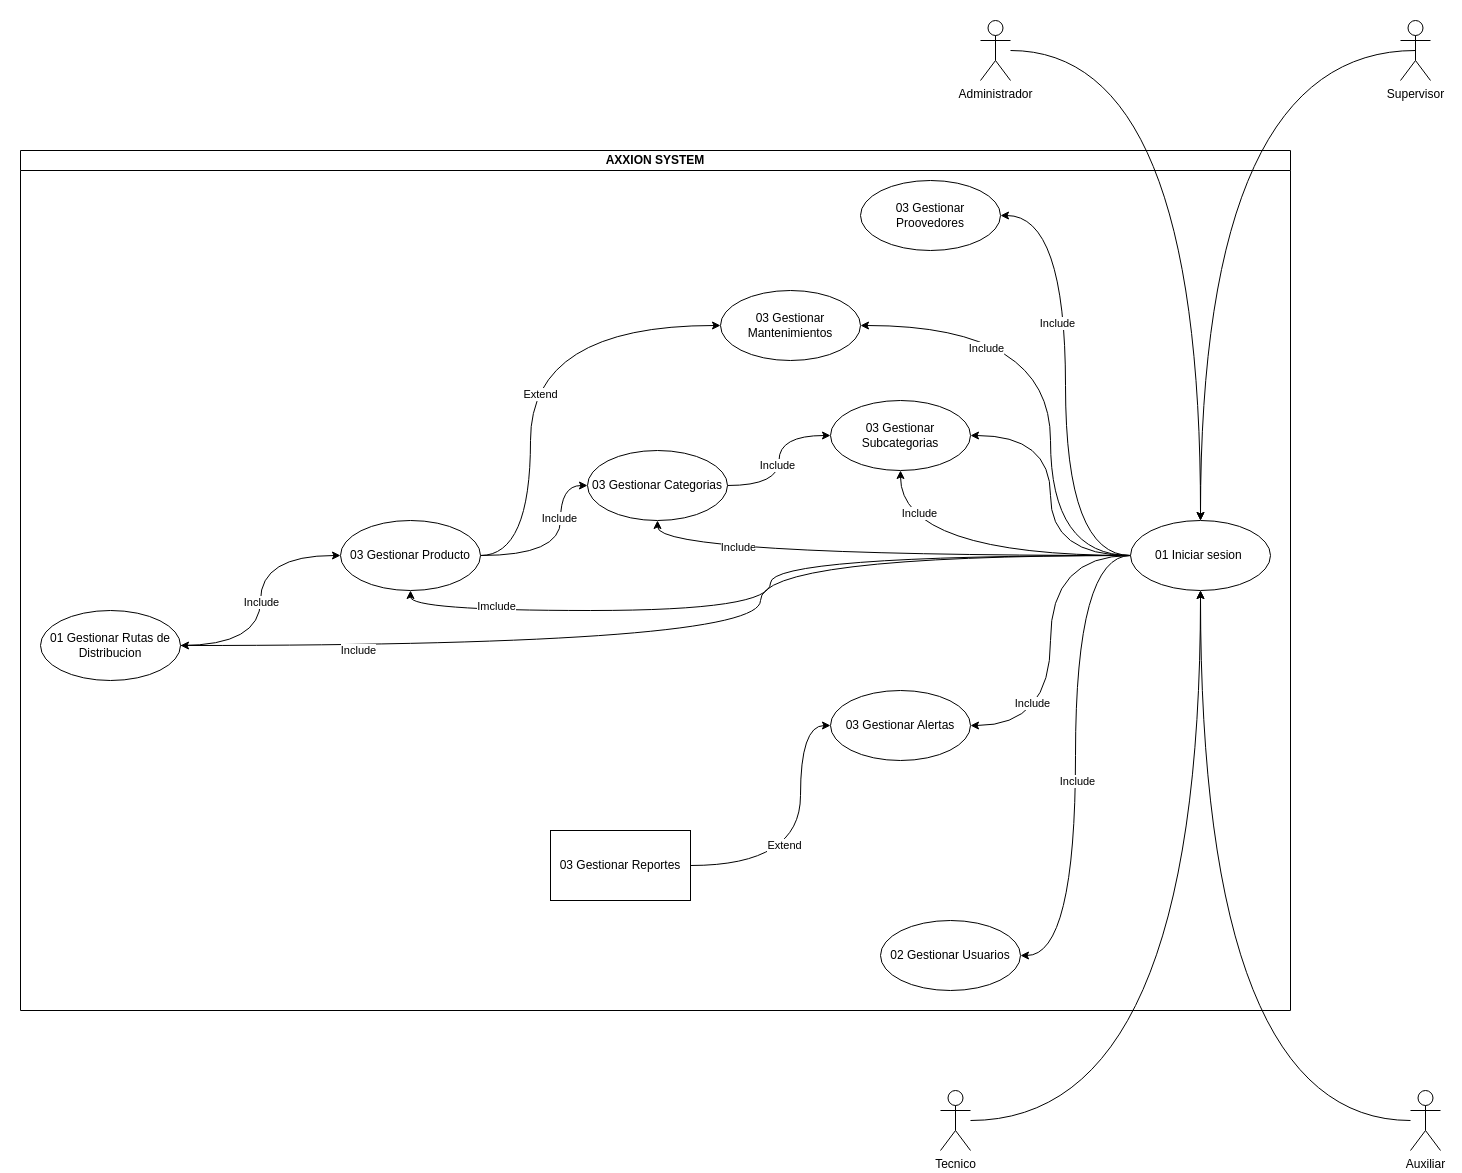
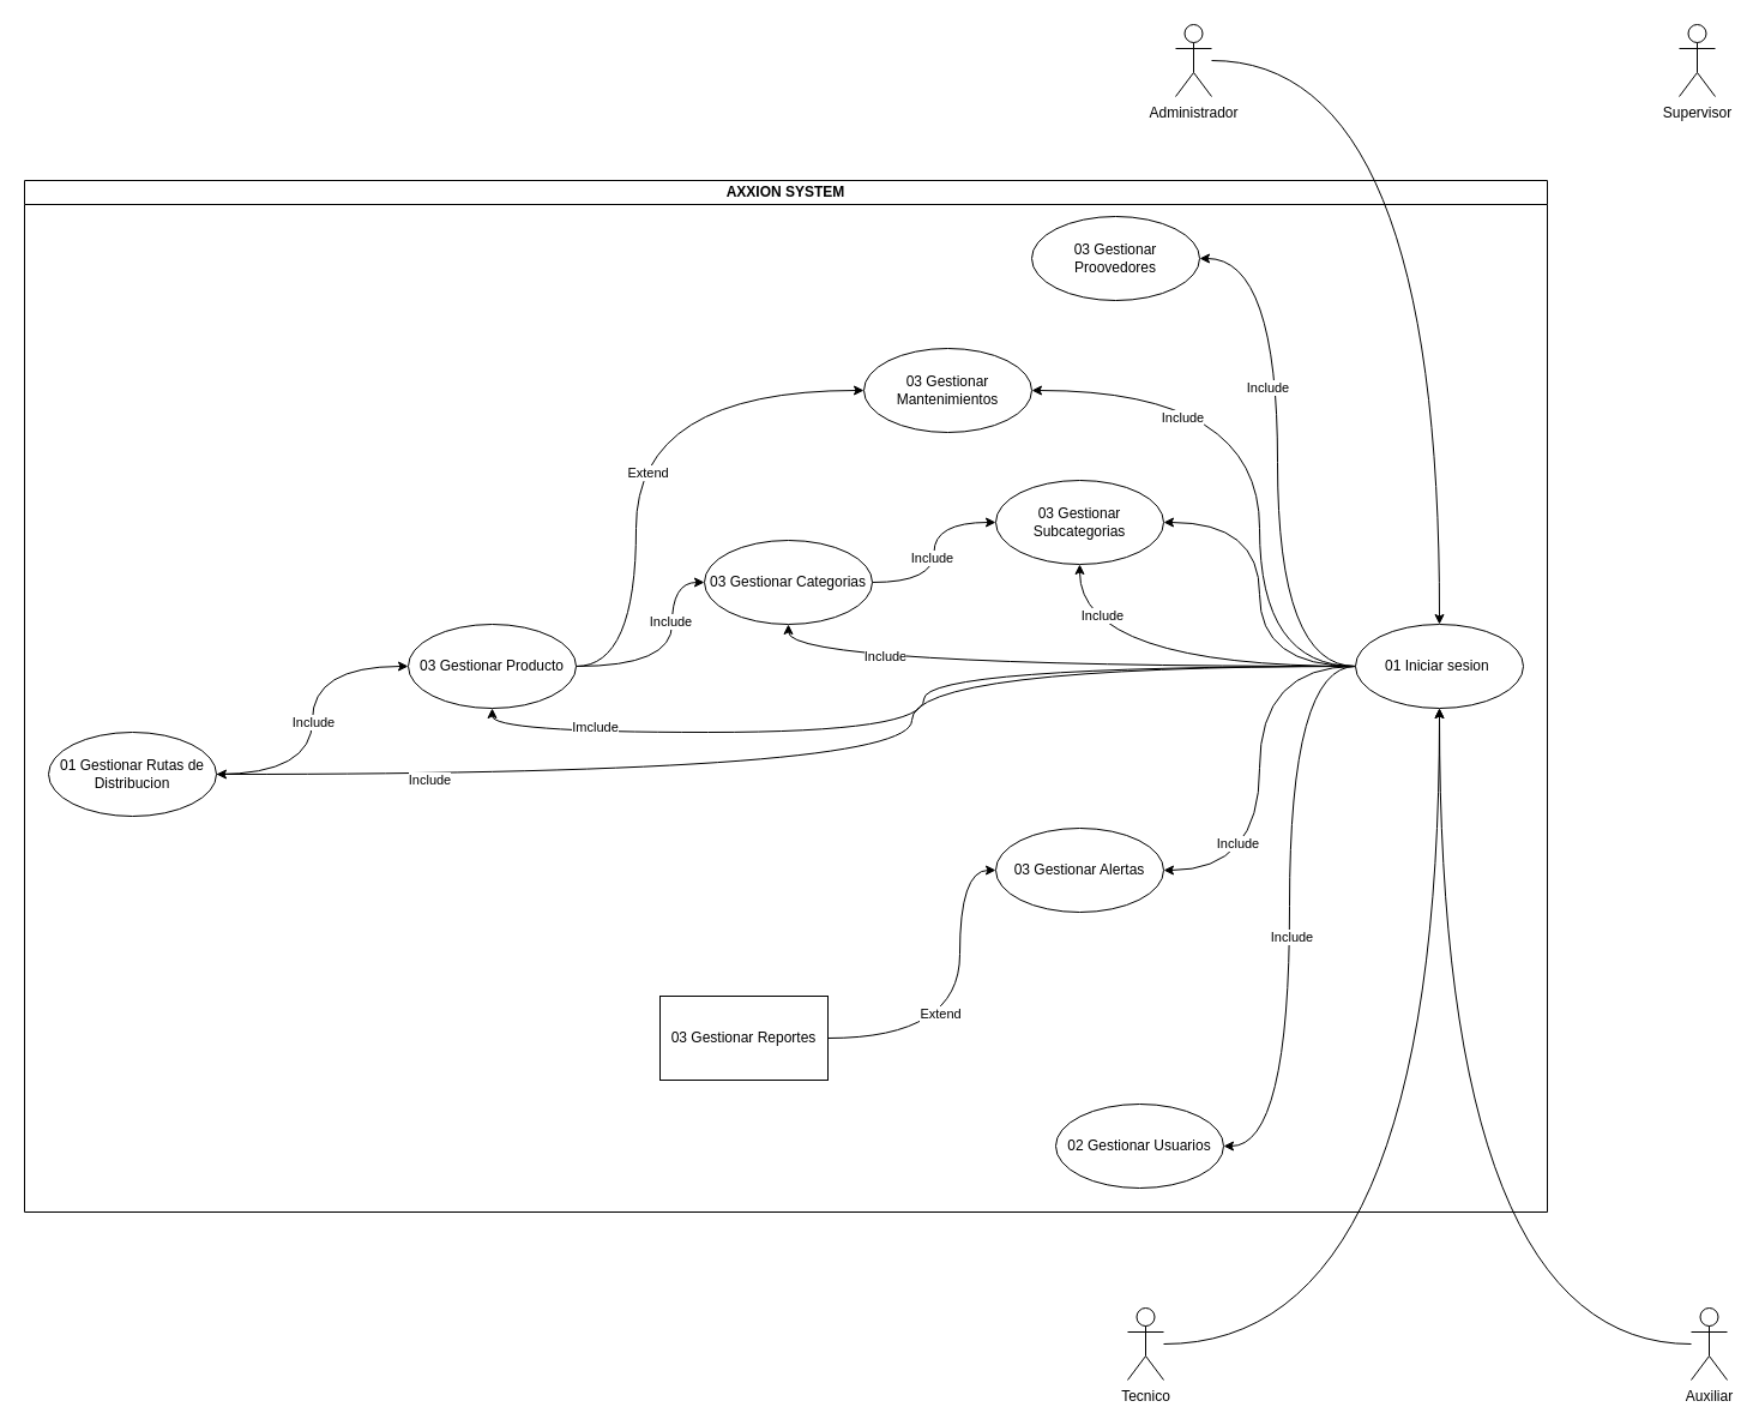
  <mxCell id="0" />
  <mxCell id="1" parent="0" />
  <mxCell id="2" value="AXXION SYSTEM" style="swimlane;whiteSpace=wrap;html=1;movable=1;resizable=1;rotatable=1;deletable=1;editable=1;locked=0;connectable=1;startSize=20;" parent="1" vertex="1"><mxGeometry x="20" y="150" width="1270" height="860" as="geometry" /></mxCell>
  <mxCell id="3" style="edgeStyle=orthogonalEdgeStyle;rounded=0;orthogonalLoop=1;jettySize=auto;html=1;entryX=1;entryY=0.5;entryDx=0;entryDy=0;curved=1;" edge="1" parent="2" source="20" target="38"><mxGeometry relative="1" as="geometry" /></mxCell>
  <mxCell id="4" value="Include" style="edgeLabel;html=1;align=center;verticalAlign=middle;resizable=0;points=[];" vertex="1" connectable="0" parent="3"><mxGeometry x="0.268" y="9" relative="1" as="geometry"><mxPoint as="offset" /></mxGeometry></mxCell>
  <mxCell id="5" style="edgeStyle=orthogonalEdgeStyle;rounded=0;orthogonalLoop=1;jettySize=auto;html=1;entryX=1;entryY=0.5;entryDx=0;entryDy=0;curved=1;" edge="1" parent="2" source="20" target="24"><mxGeometry relative="1" as="geometry" /></mxCell>
  <mxCell id="6" value="Include" style="edgeLabel;html=1;align=center;verticalAlign=middle;resizable=0;points=[];" vertex="1" connectable="0" parent="5"><mxGeometry x="0.098" y="1" relative="1" as="geometry"><mxPoint as="offset" /></mxGeometry></mxCell>
  <mxCell id="7" style="edgeStyle=orthogonalEdgeStyle;rounded=0;orthogonalLoop=1;jettySize=auto;html=1;entryX=1;entryY=0.5;entryDx=0;entryDy=0;curved=1;" edge="1" parent="2" source="20" target="25"><mxGeometry relative="1" as="geometry" /></mxCell>
  <mxCell id="8" style="edgeStyle=orthogonalEdgeStyle;rounded=0;orthogonalLoop=1;jettySize=auto;html=1;entryX=1;entryY=0.5;entryDx=0;entryDy=0;curved=1;" edge="1" parent="2" source="20" target="39"><mxGeometry relative="1" as="geometry"><Array as="points"><mxPoint x="1030" y="405" /><mxPoint x="1030" y="175" /></Array></mxGeometry></mxCell>
  <mxCell id="9" value="Include" style="edgeLabel;html=1;align=center;verticalAlign=middle;resizable=0;points=[];" vertex="1" connectable="0" parent="8"><mxGeometry x="0.499" y="22" relative="1" as="geometry"><mxPoint as="offset" /></mxGeometry></mxCell>
  <mxCell id="10" style="edgeStyle=orthogonalEdgeStyle;rounded=0;orthogonalLoop=1;jettySize=auto;html=1;entryX=1;entryY=0.5;entryDx=0;entryDy=0;curved=1;" edge="1" parent="2" source="20" target="34"><mxGeometry relative="1" as="geometry" /></mxCell>
  <mxCell id="11" value="Include" style="edgeLabel;html=1;align=center;verticalAlign=middle;resizable=0;points=[];" vertex="1" connectable="0" parent="10"><mxGeometry x="0.375" y="-19" relative="1" as="geometry"><mxPoint as="offset" /></mxGeometry></mxCell>
  <mxCell id="12" style="edgeStyle=orthogonalEdgeStyle;rounded=0;orthogonalLoop=1;jettySize=auto;html=1;entryX=1;entryY=0.5;entryDx=0;entryDy=0;curved=1;" edge="1" parent="2" source="20" target="37"><mxGeometry relative="1" as="geometry"><Array as="points"><mxPoint x="740" y="405" /><mxPoint x="740" y="495" /></Array></mxGeometry></mxCell>
  <mxCell id="13" value="Include" style="edgeLabel;html=1;align=center;verticalAlign=middle;resizable=0;points=[];" vertex="1" connectable="0" parent="12"><mxGeometry x="0.658" y="4" relative="1" as="geometry"><mxPoint as="offset" /></mxGeometry></mxCell>
  <mxCell id="14" style="edgeStyle=orthogonalEdgeStyle;rounded=0;orthogonalLoop=1;jettySize=auto;html=1;entryX=0.5;entryY=1;entryDx=0;entryDy=0;curved=1;" edge="1" parent="2" source="20" target="25"><mxGeometry relative="1" as="geometry" /></mxCell>
  <mxCell id="15" value="Include" style="edgeLabel;html=1;align=center;verticalAlign=middle;resizable=0;points=[];" vertex="1" connectable="0" parent="14"><mxGeometry x="0.74" y="-18" relative="1" as="geometry"><mxPoint y="1" as="offset" /></mxGeometry></mxCell>
  <mxCell id="16" style="edgeStyle=orthogonalEdgeStyle;rounded=0;orthogonalLoop=1;jettySize=auto;html=1;entryX=0.5;entryY=1;entryDx=0;entryDy=0;curved=1;" edge="1" parent="2" source="20" target="23"><mxGeometry relative="1" as="geometry" /></mxCell>
  <mxCell id="17" value="Include" style="edgeLabel;html=1;align=center;verticalAlign=middle;resizable=0;points=[];" vertex="1" connectable="0" parent="16"><mxGeometry x="0.551" y="-9" relative="1" as="geometry"><mxPoint x="1" as="offset" /></mxGeometry></mxCell>
  <mxCell id="18" style="edgeStyle=orthogonalEdgeStyle;rounded=0;orthogonalLoop=1;jettySize=auto;html=1;entryX=0.5;entryY=1;entryDx=0;entryDy=0;curved=1;" edge="1" parent="2" source="20" target="30"><mxGeometry relative="1" as="geometry"><Array as="points"><mxPoint x="750" y="405" /><mxPoint x="750" y="460" /><mxPoint x="390" y="460" /></Array></mxGeometry></mxCell>
  <mxCell id="19" value="Imclude" style="edgeLabel;html=1;align=center;verticalAlign=middle;resizable=0;points=[];" vertex="1" connectable="0" parent="18"><mxGeometry x="0.737" y="-5" relative="1" as="geometry"><mxPoint as="offset" /></mxGeometry></mxCell>
  <mxCell id="20" value="01 Iniciar sesion&amp;nbsp;" style="ellipse;whiteSpace=wrap;html=1;spacing=2;" parent="2" vertex="1"><mxGeometry x="1110" y="370" width="140" height="70" as="geometry" /></mxCell>
  <mxCell id="21" style="edgeStyle=orthogonalEdgeStyle;rounded=0;orthogonalLoop=1;jettySize=auto;html=1;entryX=0;entryY=0.5;entryDx=0;entryDy=0;curved=1;spacing=2;" edge="1" parent="2" source="23" target="25"><mxGeometry relative="1" as="geometry" /></mxCell>
  <mxCell id="22" value="Include" style="edgeLabel;html=1;align=center;verticalAlign=middle;resizable=0;points=[];spacing=2;" vertex="1" connectable="0" parent="21"><mxGeometry x="-0.054" y="2" relative="1" as="geometry"><mxPoint as="offset" /></mxGeometry></mxCell>
  <mxCell id="23" value="03 Gestionar Categorias" style="ellipse;whiteSpace=wrap;html=1;spacing=2;" parent="2" vertex="1"><mxGeometry x="567" y="300" width="140" height="70" as="geometry" /></mxCell>
  <mxCell id="24" value="02 Gestionar Usuarios" style="ellipse;whiteSpace=wrap;html=1;spacing=2;" parent="2" vertex="1"><mxGeometry x="860" y="770" width="140" height="70" as="geometry" /></mxCell>
  <mxCell id="25" value="03 Gestionar Subcategorias" style="ellipse;whiteSpace=wrap;html=1;spacing=2;" parent="2" vertex="1"><mxGeometry x="810" y="250" width="140" height="70" as="geometry" /></mxCell>
  <mxCell id="26" style="edgeStyle=orthogonalEdgeStyle;rounded=0;orthogonalLoop=1;jettySize=auto;html=1;entryX=0;entryY=0.5;entryDx=0;entryDy=0;curved=1;spacing=2;" edge="1" parent="2" source="30" target="23"><mxGeometry relative="1" as="geometry"><Array as="points"><mxPoint x="540" y="405" /><mxPoint x="540" y="335" /></Array></mxGeometry></mxCell>
  <mxCell id="27" value="Include" style="edgeLabel;html=1;align=center;verticalAlign=middle;resizable=0;points=[];spacing=2;" vertex="1" connectable="0" parent="26"><mxGeometry x="0.336" y="2" relative="1" as="geometry"><mxPoint as="offset" /></mxGeometry></mxCell>
  <mxCell id="28" style="edgeStyle=orthogonalEdgeStyle;rounded=0;orthogonalLoop=1;jettySize=auto;html=1;entryX=0;entryY=0.5;entryDx=0;entryDy=0;curved=1;spacing=2;" edge="1" parent="2" source="30" target="39"><mxGeometry relative="1" as="geometry"><Array as="points"><mxPoint x="510" y="405" /><mxPoint x="510" y="175" /></Array></mxGeometry></mxCell>
  <mxCell id="29" value="Extend" style="edgeLabel;html=1;align=center;verticalAlign=middle;resizable=0;points=[];spacing=2;" vertex="1" connectable="0" parent="28"><mxGeometry x="-0.096" y="-9" relative="1" as="geometry"><mxPoint as="offset" /></mxGeometry></mxCell>
  <mxCell id="30" value="03 Gestionar Producto" style="ellipse;whiteSpace=wrap;html=1;spacing=2;" parent="2" vertex="1"><mxGeometry x="320" y="370" width="140" height="70" as="geometry" /></mxCell>
  <mxCell id="31" style="edgeStyle=orthogonalEdgeStyle;rounded=0;orthogonalLoop=1;jettySize=auto;html=1;entryX=0;entryY=0.5;entryDx=0;entryDy=0;curved=1;spacing=2;" edge="1" parent="2" source="33" target="34"><mxGeometry relative="1" as="geometry"><Array as="points"><mxPoint x="780" y="715" /><mxPoint x="780" y="575" /></Array></mxGeometry></mxCell>
  <mxCell id="32" value="Extend" style="edgeLabel;html=1;align=center;verticalAlign=middle;resizable=0;points=[];spacing=2;" vertex="1" connectable="0" parent="31"><mxGeometry x="-0.065" y="17" relative="1" as="geometry"><mxPoint as="offset" /></mxGeometry></mxCell>
  <mxCell id="33" value="03 Gestionar Reportes" style="whiteSpace=wrap;html=1;spacing=2;rounded=0;" parent="2" vertex="1"><mxGeometry x="530" y="680" width="140" height="70" as="geometry" /></mxCell>
  <mxCell id="34" value="03 Gestionar Alertas" style="ellipse;whiteSpace=wrap;html=1;spacing=2;" parent="2" vertex="1"><mxGeometry x="810" y="540" width="140" height="70" as="geometry" /></mxCell>
  <mxCell id="35" style="edgeStyle=orthogonalEdgeStyle;rounded=0;orthogonalLoop=1;jettySize=auto;html=1;entryX=0;entryY=0.5;entryDx=0;entryDy=0;curved=1;spacing=2;" edge="1" parent="2" source="37" target="30"><mxGeometry relative="1" as="geometry" /></mxCell>
  <mxCell id="36" value="Include" style="edgeLabel;html=1;align=center;verticalAlign=middle;resizable=0;points=[];spacing=2;" vertex="1" connectable="0" parent="35"><mxGeometry x="-0.008" relative="1" as="geometry"><mxPoint as="offset" /></mxGeometry></mxCell>
  <mxCell id="37" value="01 Gestionar Rutas de Distribucion" style="ellipse;whiteSpace=wrap;html=1;" parent="2" vertex="1"><mxGeometry x="20" y="460" width="140" height="70" as="geometry" /></mxCell>
  <mxCell id="38" value="03 Gestionar Proovedores" style="ellipse;whiteSpace=wrap;html=1;spacing=2;" parent="2" vertex="1"><mxGeometry x="840" y="30" width="140" height="70" as="geometry" /></mxCell>
  <mxCell id="39" value="03 Gestionar Mantenimientos" style="ellipse;whiteSpace=wrap;html=1;spacing=2;" parent="2" vertex="1"><mxGeometry x="700" y="140" width="140" height="70" as="geometry" /></mxCell>
  <mxCell id="40" style="edgeStyle=orthogonalEdgeStyle;rounded=0;orthogonalLoop=1;jettySize=auto;html=1;entryX=0.5;entryY=1;entryDx=0;entryDy=0;curved=1;" edge="1" parent="1" source="41" target="20"><mxGeometry relative="1" as="geometry" /></mxCell>
  <mxCell id="41" value="Auxiliar" style="shape=umlActor;verticalLabelPosition=bottom;verticalAlign=top;html=1;outlineConnect=0;" vertex="1" parent="1"><mxGeometry x="1410" y="1090" width="30" height="60" as="geometry" /></mxCell>
  <mxCell id="42" style="edgeStyle=orthogonalEdgeStyle;rounded=0;orthogonalLoop=1;jettySize=auto;html=1;curved=1;" edge="1" parent="1" source="47"><mxGeometry relative="1" as="geometry"><mxPoint x="1200" y="520" as="targetPoint" /></mxGeometry></mxCell>
- <mxCell id="43" style="edgeStyle=orthogonalEdgeStyle;rounded=0;orthogonalLoop=1;jettySize=auto;html=1;exitX=0.5;exitY=0.5;exitDx=0;exitDy=0;exitPerimeter=0;entryX=0.5;entryY=0;entryDx=0;entryDy=0;curved=1;" edge="1" parent="1" source="44" target="20"><mxGeometry relative="1" as="geometry" /></mxCell>
  <mxCell id="44" value="Supervisor" style="shape=umlActor;verticalLabelPosition=bottom;verticalAlign=top;html=1;outlineConnect=0;" vertex="1" parent="1"><mxGeometry x="1400" y="20" width="30" height="60" as="geometry" /></mxCell>
  <mxCell id="45" style="edgeStyle=orthogonalEdgeStyle;rounded=0;orthogonalLoop=1;jettySize=auto;html=1;curved=1;" edge="1" parent="1" source="46" target="20"><mxGeometry relative="1" as="geometry" /></mxCell>
  <mxCell id="46" value="Tecnico" style="shape=umlActor;verticalLabelPosition=bottom;verticalAlign=top;html=1;outlineConnect=0;" vertex="1" parent="1"><mxGeometry x="940" y="1090" width="30" height="60" as="geometry" /></mxCell>
  <mxCell id="47" value="Administrador" style="shape=umlActor;verticalLabelPosition=bottom;verticalAlign=top;html=1;outlineConnect=0;" vertex="1" parent="1"><mxGeometry x="980" y="20" width="30" height="60" as="geometry" /></mxCell>
